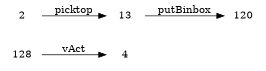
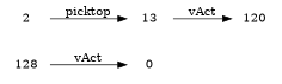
  digraph {
    fontname="DejaVu Serif"
    rankdir=LR
    node [fontname="DejaVu Serif" shape=plaintext]
    edge [fontname="DejaVu Serif"]
    128
-   0 [label=4]
+   0
    n3 [label=2]
    13
    120
    128 -> 0 [label=vAct]
    n3 -> 13 [label=picktop]
-   13 -> 120 [label=putBinbox]
+   13 -> 120 [label=vAct]
  }
